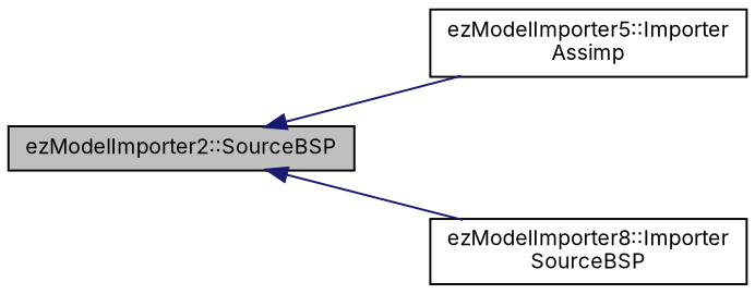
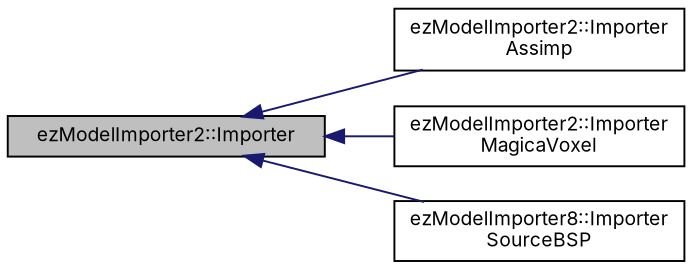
  digraph {
    fontname=Inter
    rankdir=LR
    node [color=black fillcolor=white fontname=Inter fontsize=10 shape=record style=filled]
    edge [color=midnightblue dir=back fontname=Inter fontsize=10 labelfontname=Helvetica labelfontsize=10 style=solid]
-   n1 [fillcolor=grey75 fontcolor=black height=0.2 label="ezModelImporter2::SourceBSP" width=0.4]
-   n2 [height=0.2 label="ezModelImporter5::Importer\lAssimp" width=0.4]
+   n1 [fillcolor=grey75 fontcolor=black height=0.2 label="ezModelImporter2::Importer" width=0.4]
+   n2 [height=0.2 label="ezModelImporter2::Importer\lAssimp" width=0.4]
+   n3 [height=0.2 label="ezModelImporter2::Importer\lMagicaVoxel" width=0.4]
    n4 [height=0.2 label="ezModelImporter8::Importer\lSourceBSP" width=0.4]
    n1 -> n2
+   n1 -> n3
    n1 -> n4
  }
